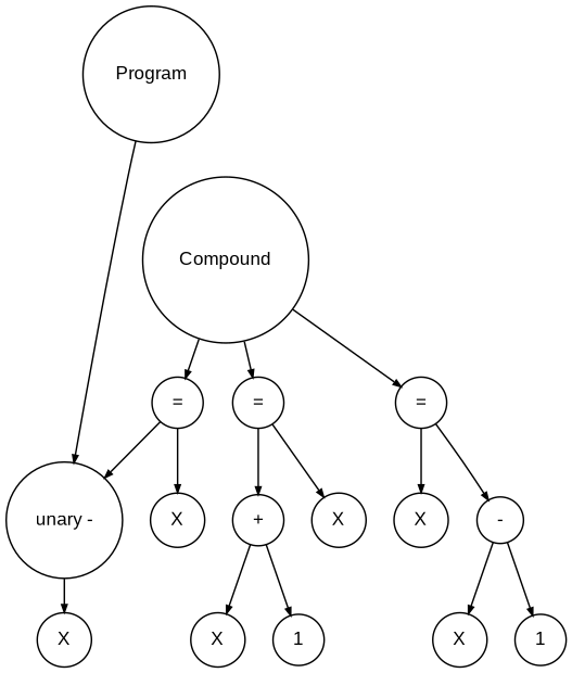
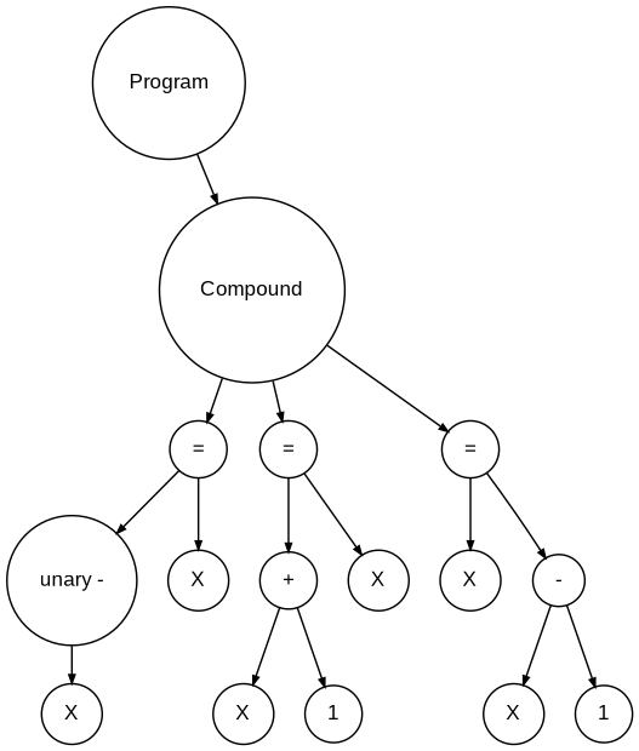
  digraph {
    fontname="Liberation Sans"
    ranksep=.3
    node [fontname="Liberation Sans" fontsize=12 shape=circle]
    edge [arrowsize=.5 fontname="Liberation Sans"]
    n1 [height=.1 label=Program]
    n2 [height=.1 label=Compound]
    n3 [height=.1 label="="]
    n4 [height=.1 label="="]
    n5 [height=.1 label="="]
    n6 [height=.1 label=X]
    n7 [height=.1 label="unary -"]
    n8 [height=.1 label=X]
    n9 [height=.1 label="-"]
    n10 [height=.1 label=X]
    n11 [height=.1 label="+"]
    n12 [height=.1 label=X]
    n13 [height=.1 label=1]
    n14 [height=.1 label=X]
    n15 [height=.1 label=X]
    n16 [height=.1 label=1]
-   n1 -> n7
+   n1 -> n2
    n2 -> n3
    n2 -> n4
    n2 -> n5
    n3 -> n6
    n3 -> n7
    n4 -> n8
    n4 -> n9
    n5 -> n10
    n5 -> n11
    n7 -> n12
    n9 -> n13
    n9 -> n14
    n11 -> n15
    n11 -> n16
  }
